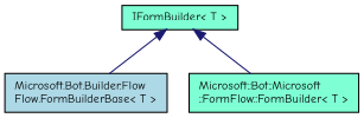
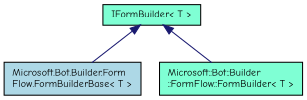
  digraph {
    fontname="Comic Neue"
    node [color=black fillcolor=aquamarine fontname="Comic Neue" fontsize=10 shape=record style=filled]
    edge [color=midnightblue dir=back fontname="Comic Neue" fontsize=10 labelfontname=Helvetica labelfontsize=10 style=solid]
-   n1 [fillcolor=lightblue fontcolor=black height=0.2 label="Microsoft.Bot.Builder.Flow\lFlow.FormBuilderBase\< T \>" width=0.4]
-   n2 [height=0.2 label="Microsoft::Bot::Microsoft\l::FormFlow::FormBuilder\< T \>" width=0.4]
+   n1 [fillcolor=lightblue fontcolor=black height=0.2 label="Microsoft.Bot.Builder.Form\lFlow.FormBuilderBase\< T \>" width=0.4]
+   n2 [height=0.2 label="Microsoft::Bot::Builder\l::FormFlow::FormBuilder\< T \>" width=0.4]
    n3 [height=0.2 label="IFormBuilder\< T \>" width=0.4]
    n3 -> n1
    n3 -> n2
  }
